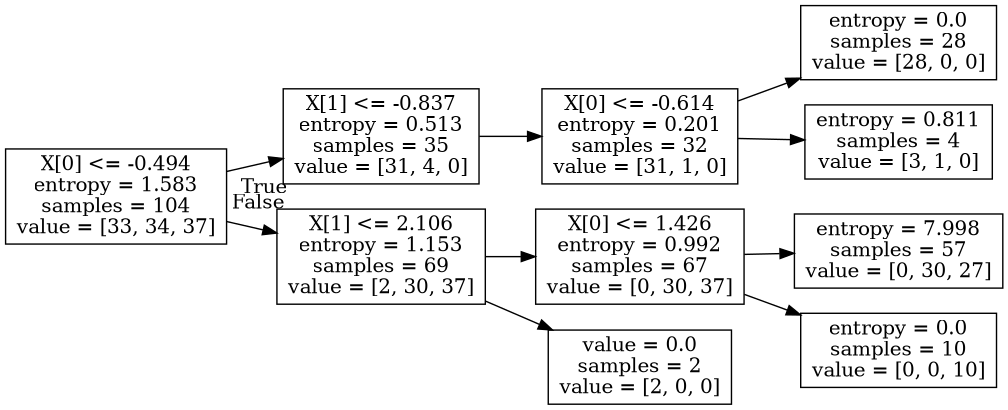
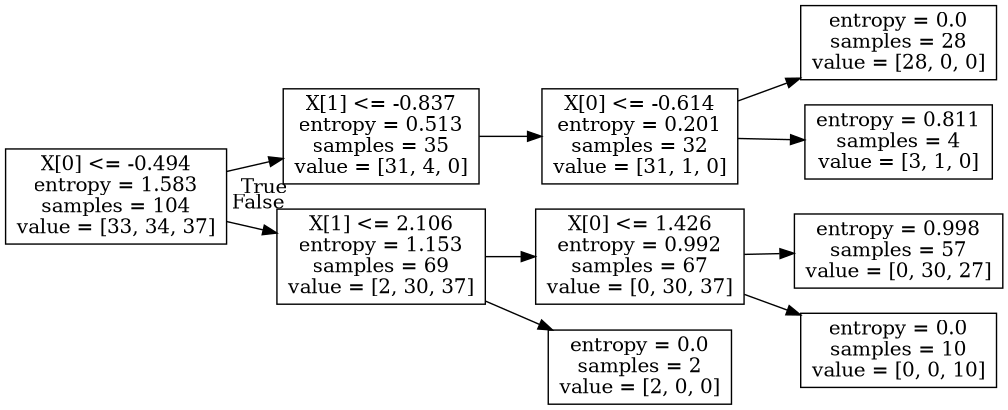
  digraph {
    rankdir=LR
    node [shape=box]
    n1 [label="X[0] <= -0.494\nentropy = 1.583\nsamples = 104\nvalue = [33, 34, 37]"]
    n2 [label="X[1] <= -0.837\nentropy = 0.513\nsamples = 35\nvalue = [31, 4, 0]"]
    n3 [label="X[1] <= 2.106\nentropy = 1.153\nsamples = 69\nvalue = [2, 30, 37]"]
    n4 [label="X[0] <= -0.614\nentropy = 0.201\nsamples = 32\nvalue = [31, 1, 0]"]
    n5 [label="X[0] <= 1.426\nentropy = 0.992\nsamples = 67\nvalue = [0, 30, 37]"]
-   n6 [label="value = 0.0\nsamples = 2\nvalue = [2, 0, 0]"]
+   n6 [label="entropy = 0.0\nsamples = 2\nvalue = [2, 0, 0]"]
    n7 [label="entropy = 0.0\nsamples = 28\nvalue = [28, 0, 0]"]
    n8 [label="entropy = 0.811\nsamples = 4\nvalue = [3, 1, 0]"]
-   n9 [label="entropy = 7.998\nsamples = 57\nvalue = [0, 30, 27]"]
+   n9 [label="entropy = 0.998\nsamples = 57\nvalue = [0, 30, 27]"]
    n10 [label="entropy = 0.0\nsamples = 10\nvalue = [0, 0, 10]"]
    n1 -> n2 [headlabel=True labelangle=45 labeldistance=2.5]
    n1 -> n3 [headlabel=False labelangle=-45 labeldistance=2.5]
    n2 -> n4
    n3 -> n5
    n3 -> n6
    n4 -> n7
    n4 -> n8
    n5 -> n9
    n5 -> n10
  }
